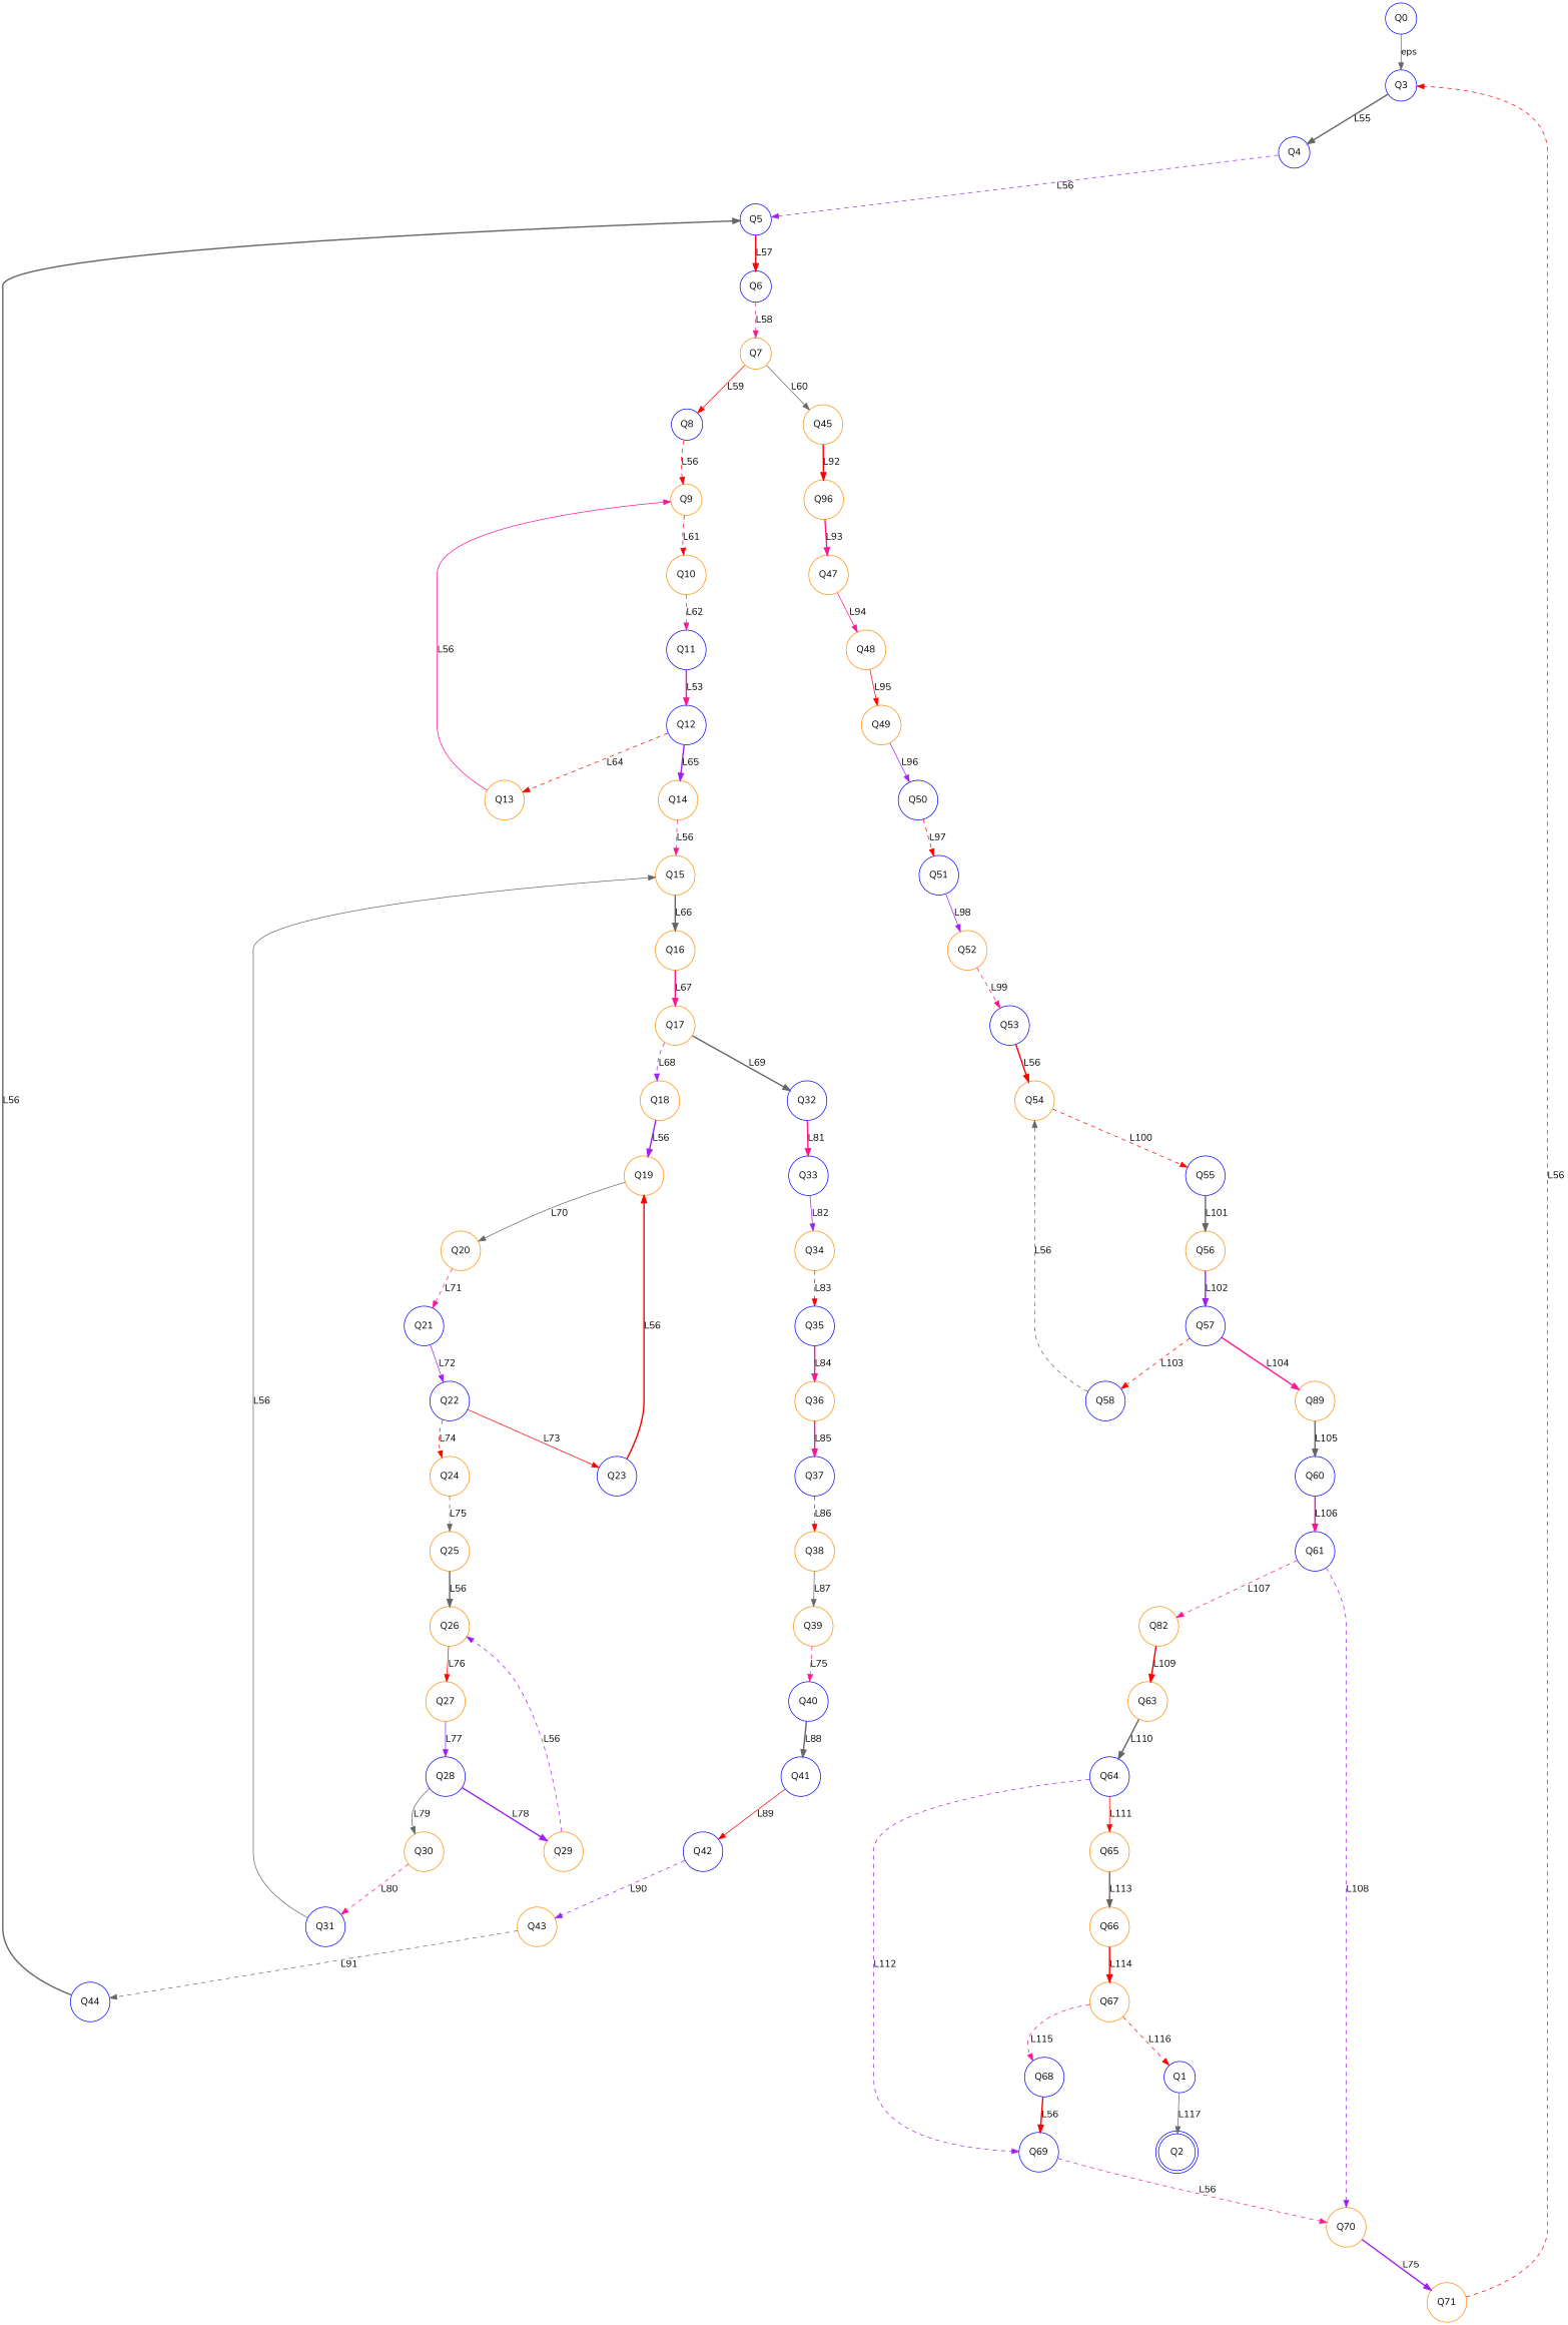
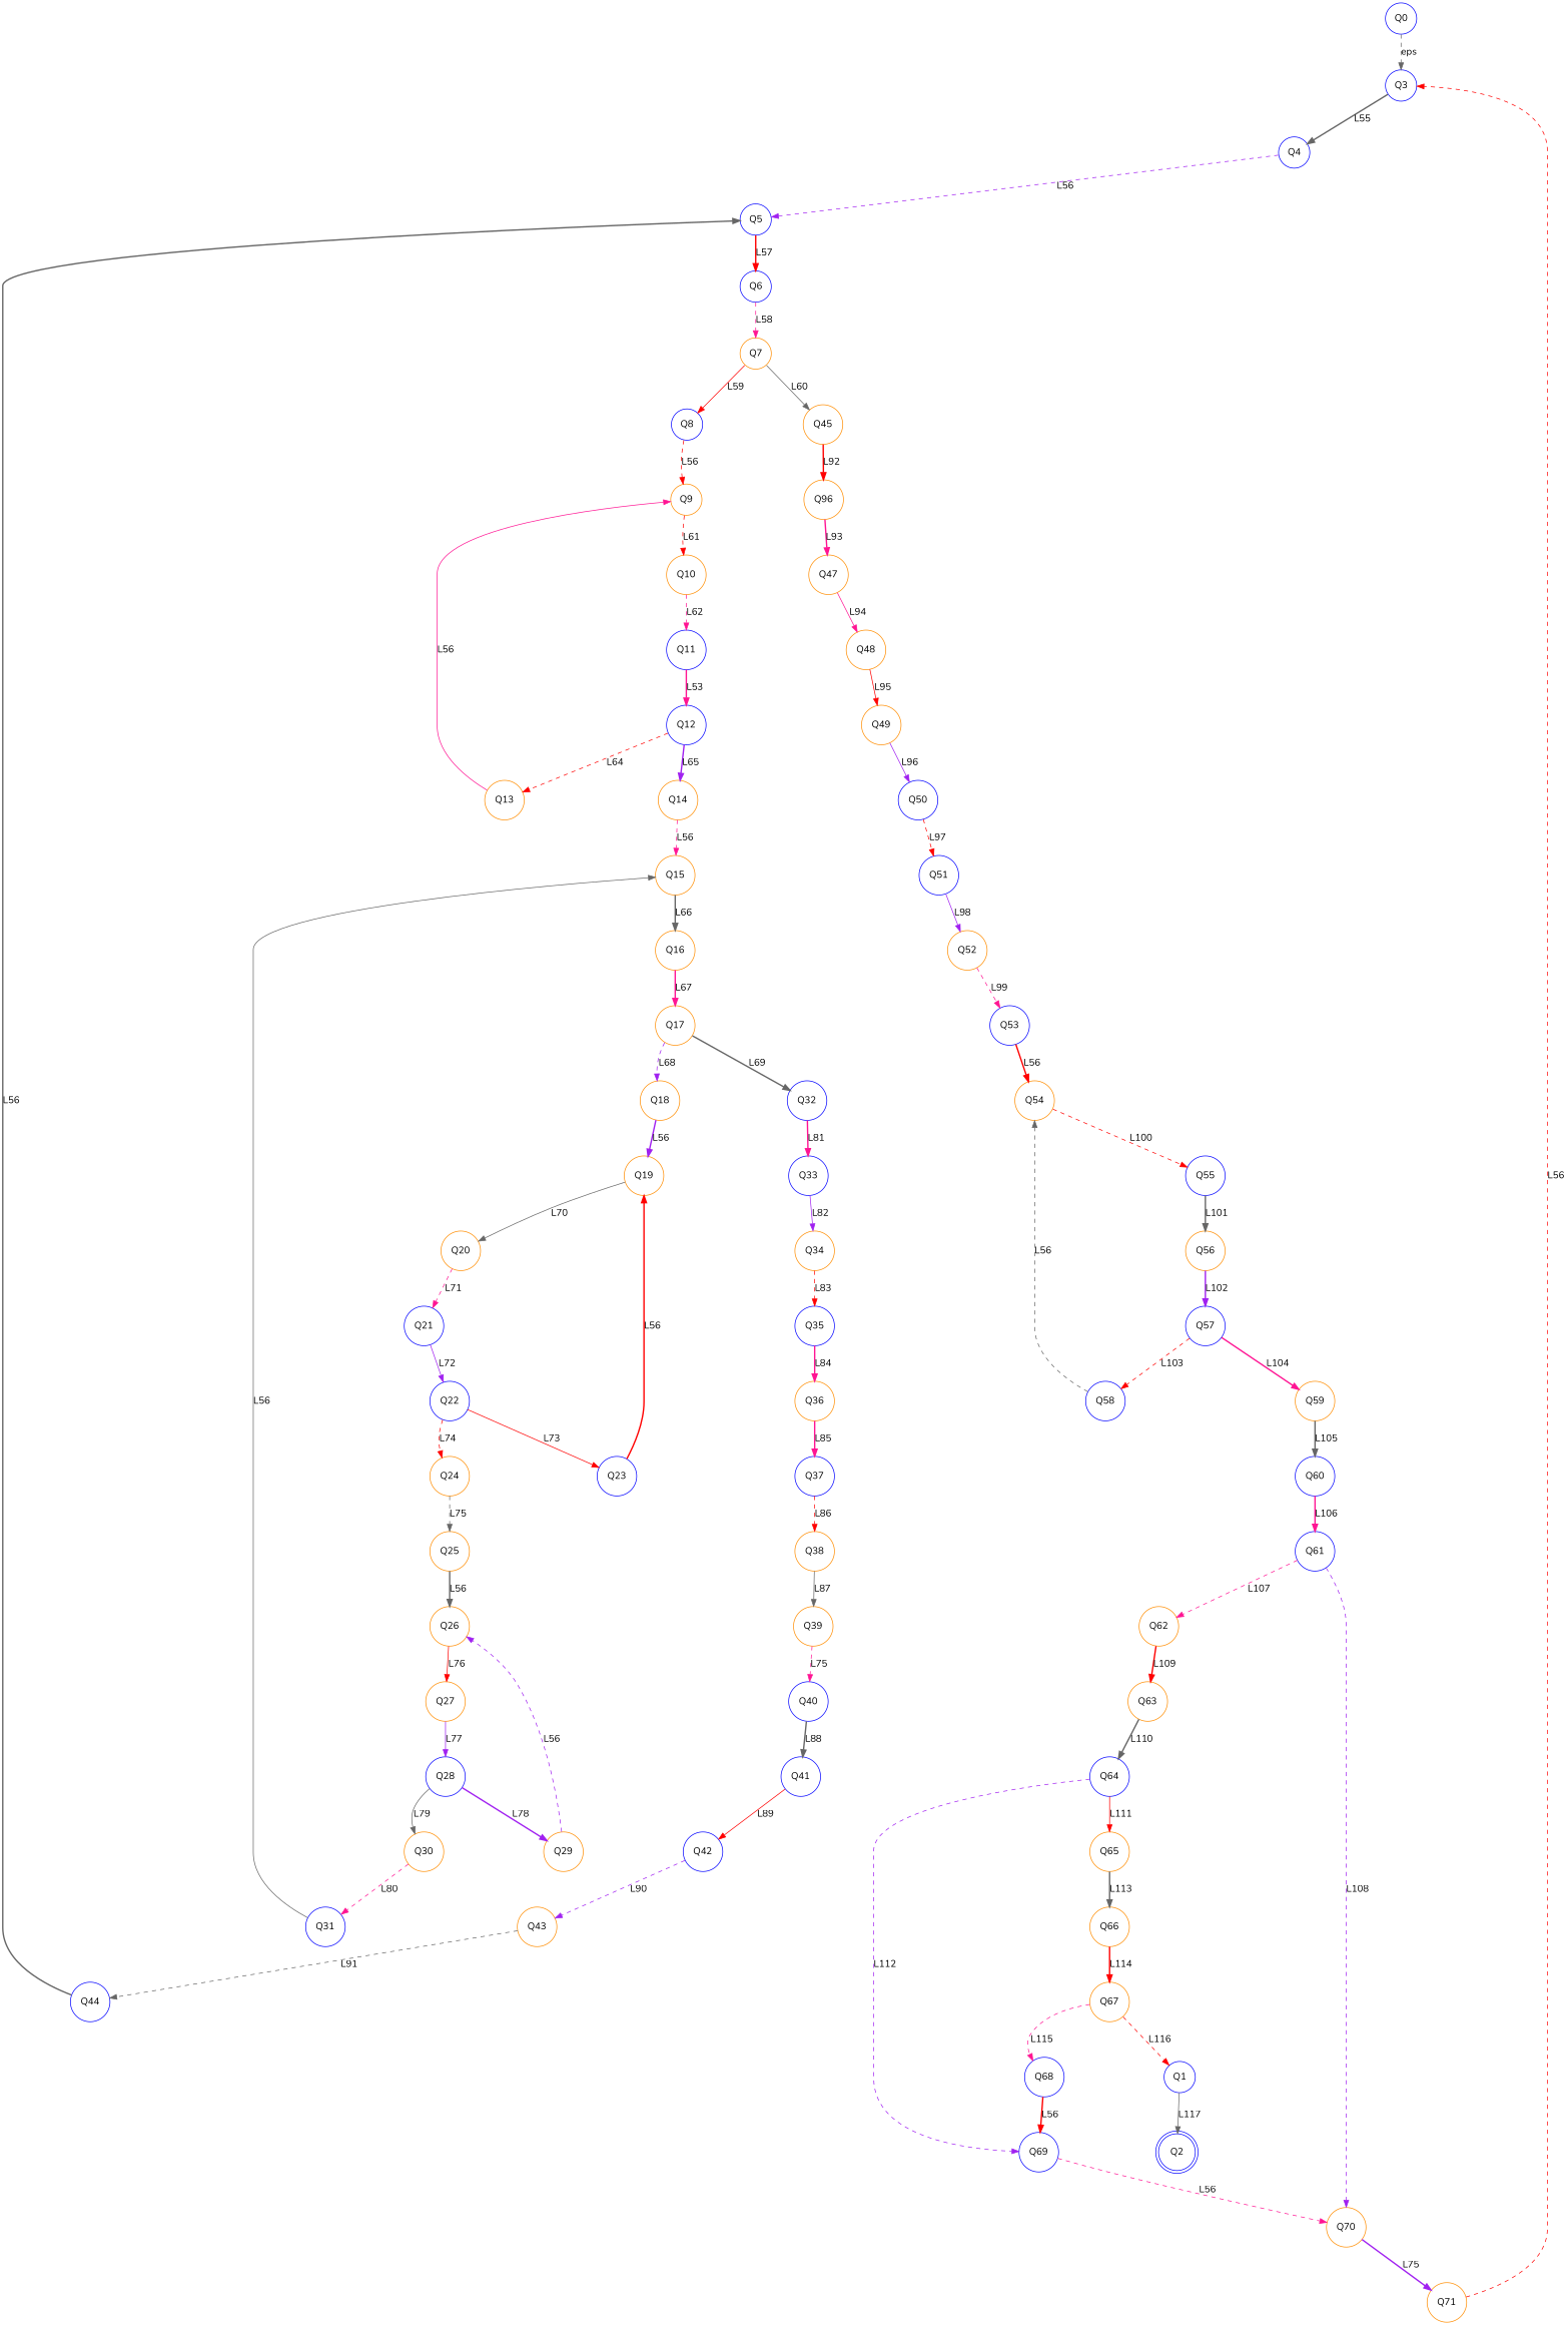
  digraph {
    fontname=Nunito
    nodesep=2.0
    node [color=darkorange fontname=Nunito shape=circle]
    edge [color=red fontname=Nunito style=bold]
    Q0 [color=blue]
    Q3 [color=blue]
    Q4 [color=blue]
    Q5 [color=blue]
    Q1 [color=blue]
    Q2 [color=blue peripheries=2]
    Q6 [color=blue]
    Q7
    Q8 [color=blue]
    Q45
    Q9
    n12 [label=Q96]
    Q10
    Q47
    Q11 [color=blue]
    Q12 [color=blue]
    Q13
    Q14
    Q15
    Q16
    Q17
    Q18
    Q32 [color=blue]
    Q19
    Q33 [color=blue]
    Q20
    Q34
    Q21 [color=blue]
    Q22 [color=blue]
    Q23 [color=blue]
    Q24
    Q25
    Q26
    Q27
    Q28 [color=blue]
    Q29
    Q30
    Q31 [color=blue]
    Q35 [color=blue]
    Q36
    Q37 [color=blue]
    Q38
    Q39
    Q40 [color=blue]
    Q41 [color=blue]
    Q42 [color=blue]
    Q43
    Q44 [color=blue]
    Q48
    Q49
    Q50 [color=blue]
    Q51 [color=blue]
    Q52
    Q53 [color=blue]
    Q54
    Q55 [color=blue]
    Q56
    Q57 [color=blue]
    Q58 [color=blue]
-   Q59 [label=Q89]
+   Q59
    Q60 [color=blue]
    Q61 [color=blue]
-   Q62 [label=Q82]
+   Q62
    Q70
    Q63
    Q71
    Q64 [color=blue]
    Q65
    Q69 [color=blue]
    Q66
    Q67
    Q68 [color=blue]
-   Q0 -> Q3 [color=gray40 label=eps style=solid]
+   Q0 -> Q3 [color=gray40 label=eps style=dashed]
    Q3 -> Q4 [color=gray40 label=L55]
    Q4 -> Q5 [color=purple label=L56 style=dashed]
    Q5 -> Q6 [label=L57]
    Q1 -> Q2 [color=gray40 label=L117 style=solid]
    Q6 -> Q7 [color=deeppink label=L58 style=dashed]
    Q7 -> Q8 [label=L59 style=solid]
    Q7 -> Q45 [color=gray40 label=L60 style=solid]
    Q8 -> Q9 [label=L56 style=dashed]
    Q45 -> n12 [label=L92]
    Q9 -> Q10 [label=L61 style=dashed]
    n12 -> Q47 [color=deeppink label=L93]
    Q10 -> Q11 [color=deeppink label=L62 style=dashed]
    Q47 -> Q48 [color=deeppink label=L94 style=solid]
    Q11 -> Q12 [color=deeppink label=L53]
    Q12 -> Q13 [label=L64 style=dashed]
    Q12 -> Q14 [color=purple label=L65]
    Q13 -> Q9 [color=deeppink label=L56 style=solid]
    Q14 -> Q15 [color=deeppink label=L56 style=dashed]
    Q15 -> Q16 [color=gray40 label=L66]
    Q16 -> Q17 [color=deeppink label=L67]
    Q17 -> Q18 [color=purple label=L68 style=dashed]
    Q17 -> Q32 [color=gray40 label=L69]
    Q18 -> Q19 [color=purple label=L56]
    Q32 -> Q33 [color=deeppink label=L81]
    Q19 -> Q20 [color=gray40 label=L70 style=solid]
    Q33 -> Q34 [color=purple label=L82 style=solid]
    Q20 -> Q21 [color=deeppink label=L71 style=dashed]
    Q34 -> Q35 [label=L83 style=dashed]
    Q21 -> Q22 [color=purple label=L72 style=solid]
    Q22 -> Q23 [label=L73 style=solid]
    Q22 -> Q24 [label=L74 style=dashed]
    Q23 -> Q19 [label=L56]
    Q24 -> Q25 [color=gray40 label=L75 style=dashed]
    Q25 -> Q26 [color=gray40 label=L56]
    Q26 -> Q27 [label=L76 style=solid]
    Q27 -> Q28 [color=purple label=L77 style=solid]
    Q28 -> Q29 [color=purple label=L78]
    Q28 -> Q30 [color=gray40 label=L79 style=solid]
    Q29 -> Q26 [color=purple label=L56 style=dashed]
    Q30 -> Q31 [color=deeppink label=L80 style=dashed]
    Q31 -> Q15 [color=gray40 label=L56 style=solid]
    Q35 -> Q36 [color=deeppink label=L84]
    Q36 -> Q37 [color=deeppink label=L85]
    Q37 -> Q38 [label=L86 style=dashed]
    Q38 -> Q39 [color=gray40 label=L87 style=solid]
    Q39 -> Q40 [color=deeppink label=L75 style=dashed]
    Q40 -> Q41 [color=gray40 label=L88]
    Q41 -> Q42 [label=L89 style=solid]
    Q42 -> Q43 [color=purple label=L90 style=dashed]
    Q43 -> Q44 [color=gray40 label=L91 style=dashed]
    Q44 -> Q5 [color=gray40 label=L56]
    Q48 -> Q49 [label=L95 style=solid]
    Q49 -> Q50 [color=purple label=L96 style=solid]
    Q50 -> Q51 [label=L97 style=dashed]
    Q51 -> Q52 [color=purple label=L98 style=solid]
    Q52 -> Q53 [color=deeppink label=L99 style=dashed]
    Q53 -> Q54 [label=L56]
    Q54 -> Q55 [label=L100 style=dashed]
    Q55 -> Q56 [color=gray40 label=L101]
    Q56 -> Q57 [color=purple label=L102]
    Q57 -> Q58 [label=L103 style=dashed]
    Q57 -> Q59 [color=deeppink label=L104]
    Q58 -> Q54 [color=gray40 label=L56 style=dashed]
    Q59 -> Q60 [color=gray40 label=L105]
    Q60 -> Q61 [color=deeppink label=L106]
    Q61 -> Q62 [color=deeppink label=L107 style=dashed]
    Q61 -> Q70 [color=purple label=L108 style=dashed]
    Q62 -> Q63 [label=L109]
    Q70 -> Q71 [color=purple label=L75]
    Q63 -> Q64 [color=gray40 label=L110]
    Q71 -> Q3 [label=L56 style=dashed]
    Q64 -> Q65 [label=L111 style=solid]
    Q64 -> Q69 [color=purple label=L112 style=dashed]
    Q65 -> Q66 [color=gray40 label=L113]
    Q69 -> Q70 [color=deeppink label=L56 style=dashed]
    Q66 -> Q67 [label=L114]
    Q67 -> Q1 [label=L116 style=dashed]
    Q67 -> Q68 [color=deeppink label=L115 style=dashed]
    Q68 -> Q69 [label=L56]
  }
